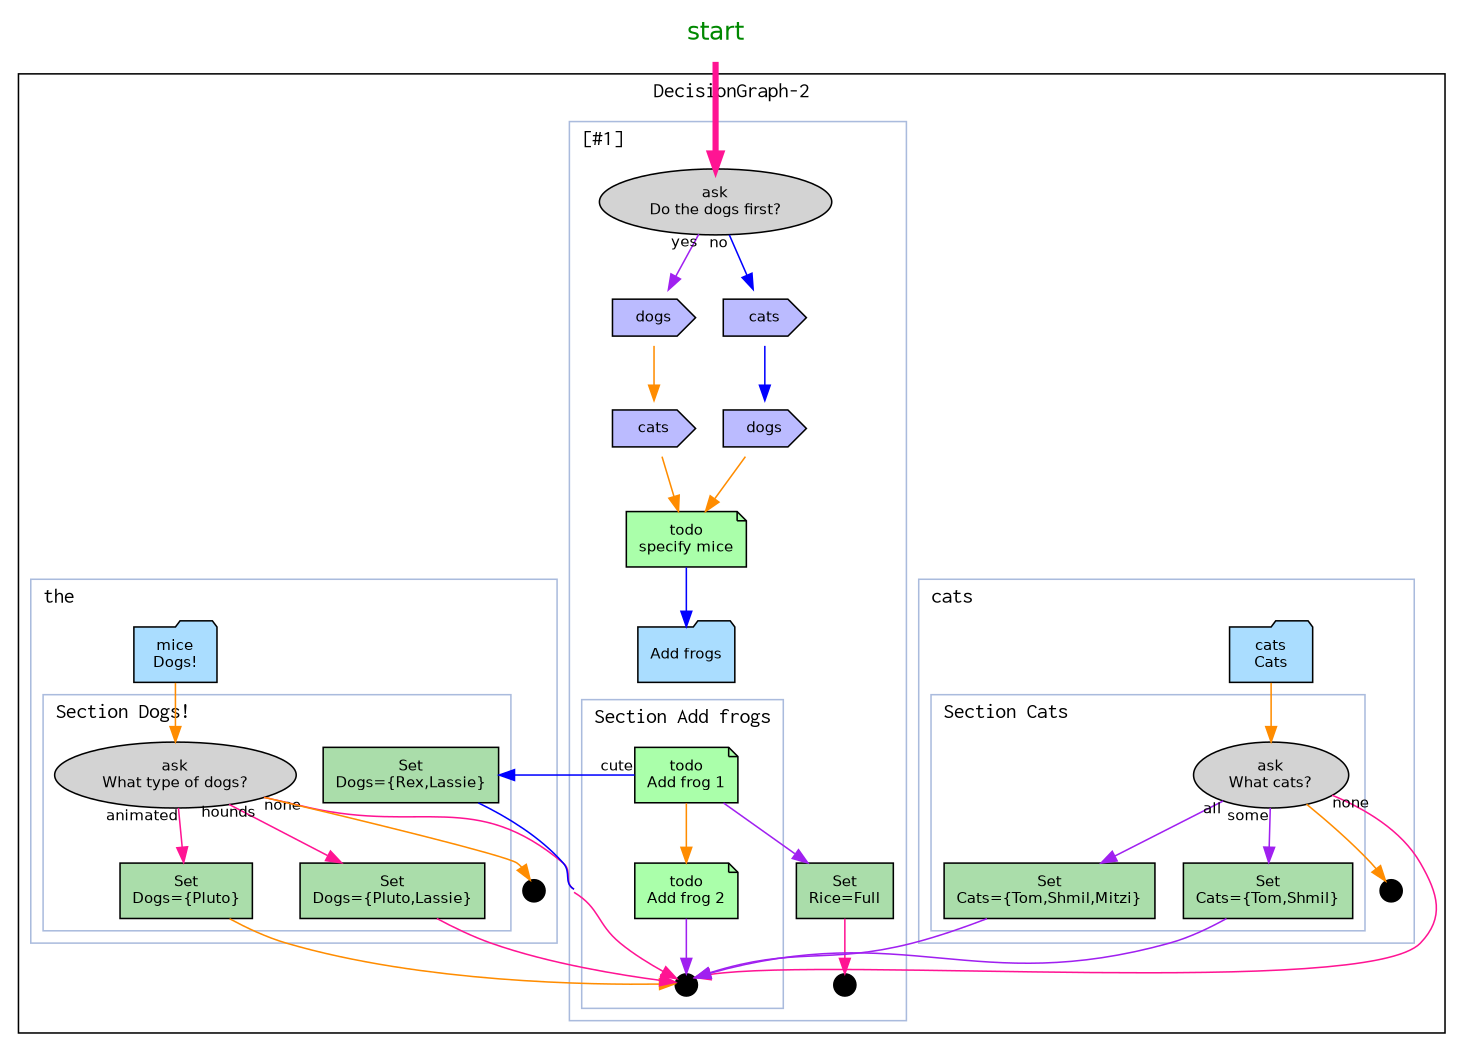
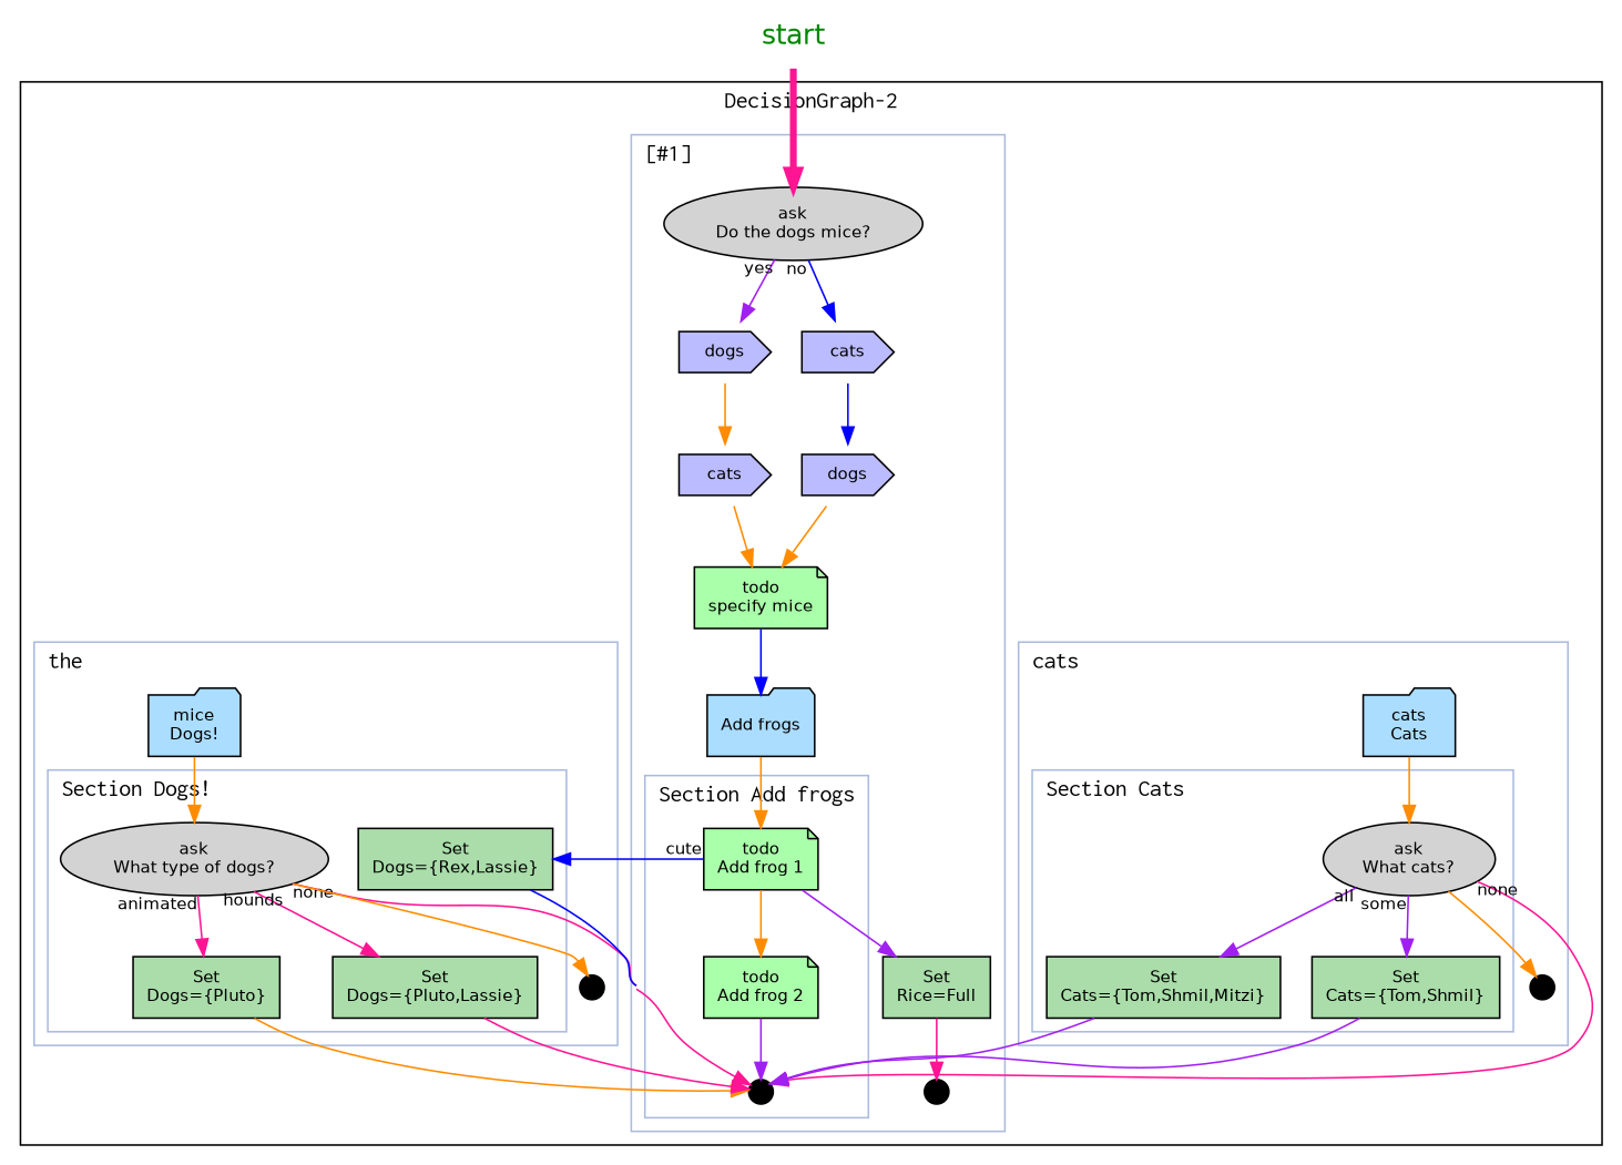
  digraph {
    compound=true
    concentrate=true
    fontname=Courier
    node [fillcolor="#AADDAA" fontname=Helvetica fontsize=10 shape=rect style=filled]
    edge [color=darkorange fontname=Helvetica fontsize=10]
    start [fillcolor=transparent fontcolor="#008800" fontsize=16 shape=none]
    n2 [fillcolor="#AAFFAA" label="todo\nAdd frog 1" shape=note]
    n3 [fillcolor="#AAFFAA" label="todo\nAdd frog 2" shape=note]
    n4 [fillcolor="#000000" fontcolor="#AAAAAA" height=0.2 label=x shape=point width=0.2]
-   n5 [fillcolor=lightgray label="ask\nDo the dogs first?" shape=oval]
+   n5 [fillcolor=lightgray label="ask\nDo the dogs mice?" shape=oval]
    n6 [fillcolor="#BBBBFF" label=dogs shape=cds]
    n7 [fillcolor="#BBBBFF" label=cats shape=cds]
    n8 [fillcolor="#BBBBFF" label=cats shape=cds]
    n9 [fillcolor="#AAFFAA" label="todo\nspecify mice" shape=note]
    n10 [fillcolor="#AADDFF" label="Add frogs" shape=folder]
    n11 [label="Set\nRice=Full\n"]
    n12 [fillcolor="#000000" fontcolor="#AAAAAA" height=0.2 label=x shape=point width=0.2]
    n13 [fillcolor="#BBBBFF" label=dogs shape=cds]
    n14 [fillcolor=lightgray label="ask\nWhat cats?" shape=oval]
    n15 [label="Set\nCats=\{Tom,Shmil,Mitzi\}\n"]
    n16 [label="Set\nCats=\{Tom,Shmil\}\n"]
    n17 [fillcolor="#AADDFF" label="cats\nCats" shape=folder]
    n18 [fillcolor="#000000" fontcolor="#AAAAAA" height=0.2 label=x shape=point width=0.2]
    n19 [fillcolor=lightgray label="ask\nWhat type of dogs?" shape=oval]
    n20 [label="Set\nDogs=\{Pluto\}\n"]
    n21 [label="Set\nDogs=\{Rex,Lassie\}\n"]
    n22 [label="Set\nDogs=\{Pluto,Lassie\}\n"]
    n23 [fillcolor="#AADDFF" label="mice\nDogs!" shape=folder]
    n24 [fillcolor="#000000" fontcolor="#AAAAAA" height=0.2 label=x shape=point width=0.2]
    subgraph sub_1 {
      rank=source
      start
    }
    subgraph cluster_2 {
      label="DecisionGraph-2"
      subgraph cluster_3 {
        color="#AABBDD"
        label="[#1]"
        labeljust=l
        n5
        n6
        n7
        n8
        n9
        n10
        n11
        n12
        n13
        subgraph cluster_4 {
          color="#AABBDD"
          label="Section Add frogs"
          labeljust=l
          n2
          n3
          n4
        }
      }
      subgraph cluster_5 {
        color="#AABBDD"
        label=cats
        labeljust=l
        n17
        n18
        subgraph cluster_6 {
          color="#AABBDD"
          label="Section Cats"
          labeljust=l
          n14
          n15
          n16
        }
      }
      subgraph cluster_7 {
        color="#AABBDD"
        label=the
        labeljust=l
        n23
        n24
        subgraph cluster_8 {
          color="#AABBDD"
          label="Section Dogs!"
          labeljust=l
          n19
          n20
          n21
          n22
        }
      }
    }
    start -> n5 [color=deeppink penwidth=4.0]
    n2 -> n3
    n2 -> n11 [color=purple]
    n2 -> n21 [color=blue taillabel=cute]
    n3 -> n4 [color=purple]
    n5 -> n6 [color=purple taillabel=yes]
    n5 -> n7 [color=blue taillabel=no]
    n6 -> n8
    n7 -> n13 [color=blue]
    n8 -> n9
    n9 -> n10 [color=blue]
+   n10 -> n2
    n11 -> n12 [color=deeppink]
    n13 -> n9
    n14 -> n4 [color=deeppink taillabel=none]
    n14 -> n15 [color=purple taillabel=all]
    n14 -> n16 [color=purple taillabel=some]
    n14 -> n18
    n15 -> n4 [color=purple]
    n16 -> n4 [color=purple]
    n17 -> n14
    n19 -> n4 [color=deeppink taillabel=none]
    n19 -> n20 [color=deeppink taillabel=animated]
    n19 -> n22 [color=deeppink taillabel=hounds]
    n19 -> n24
    n20 -> n4
    n21 -> n4 [color=blue]
    n22 -> n4 [color=deeppink]
    n23 -> n19
  }
